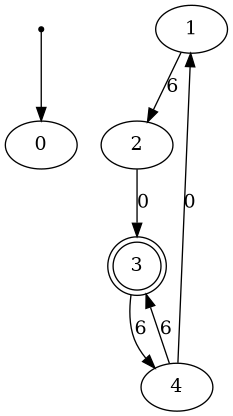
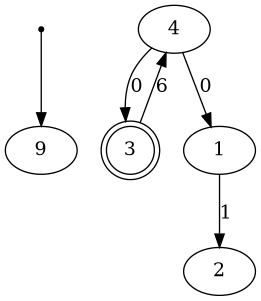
  digraph {
    rankdir=TB
    inic [shape=point]
-   0
+   0 [label=9]
    1
    2
    3 [shape=doublecircle]
    4
    inic -> 0
-   1 -> 2 [label=6]
-   2 -> 3 [label=0]
+   1 -> 2 [label=1]
    3 -> 4 [label=6]
    4 -> 1 [label=0]
-   4 -> 3 [label=6]
+   4 -> 3 [label=0]
  }
